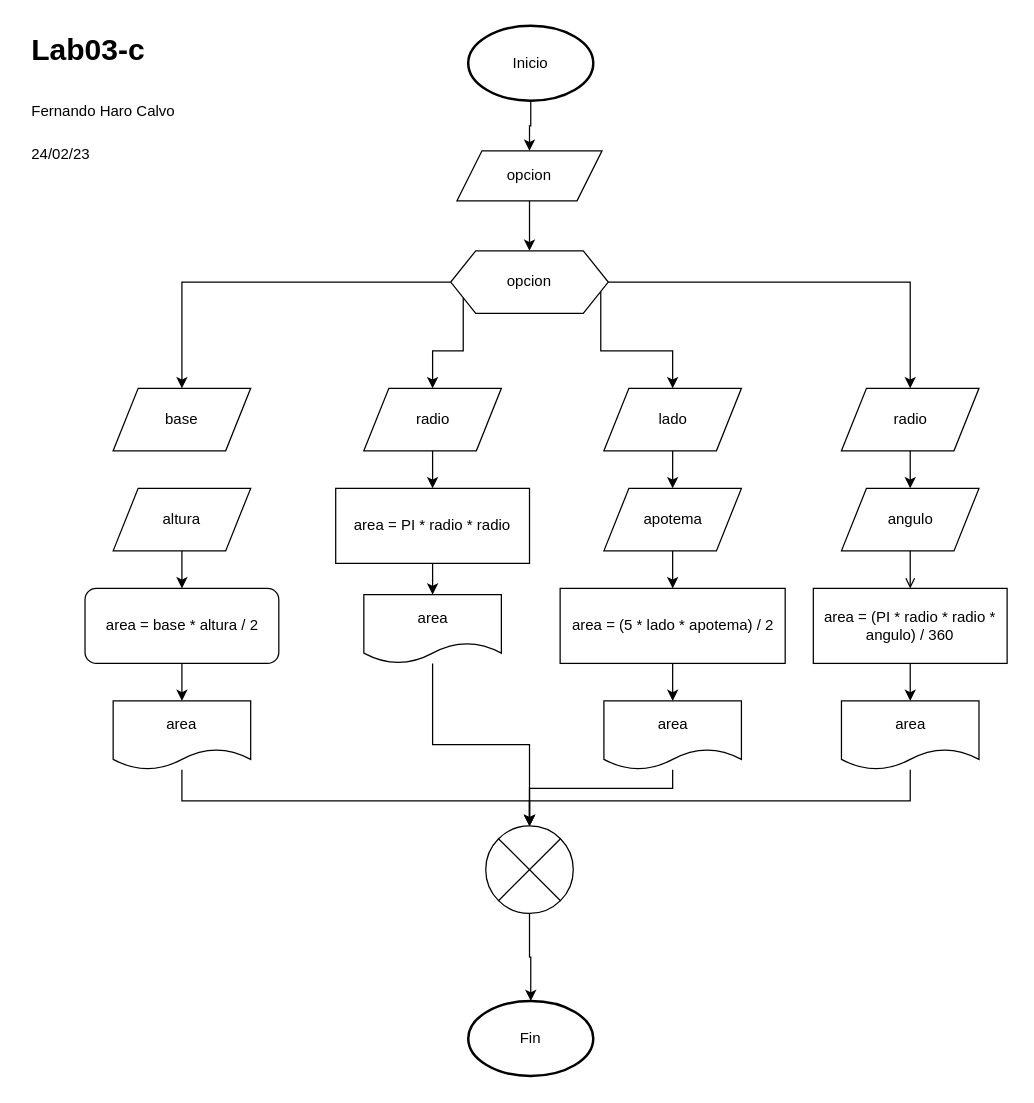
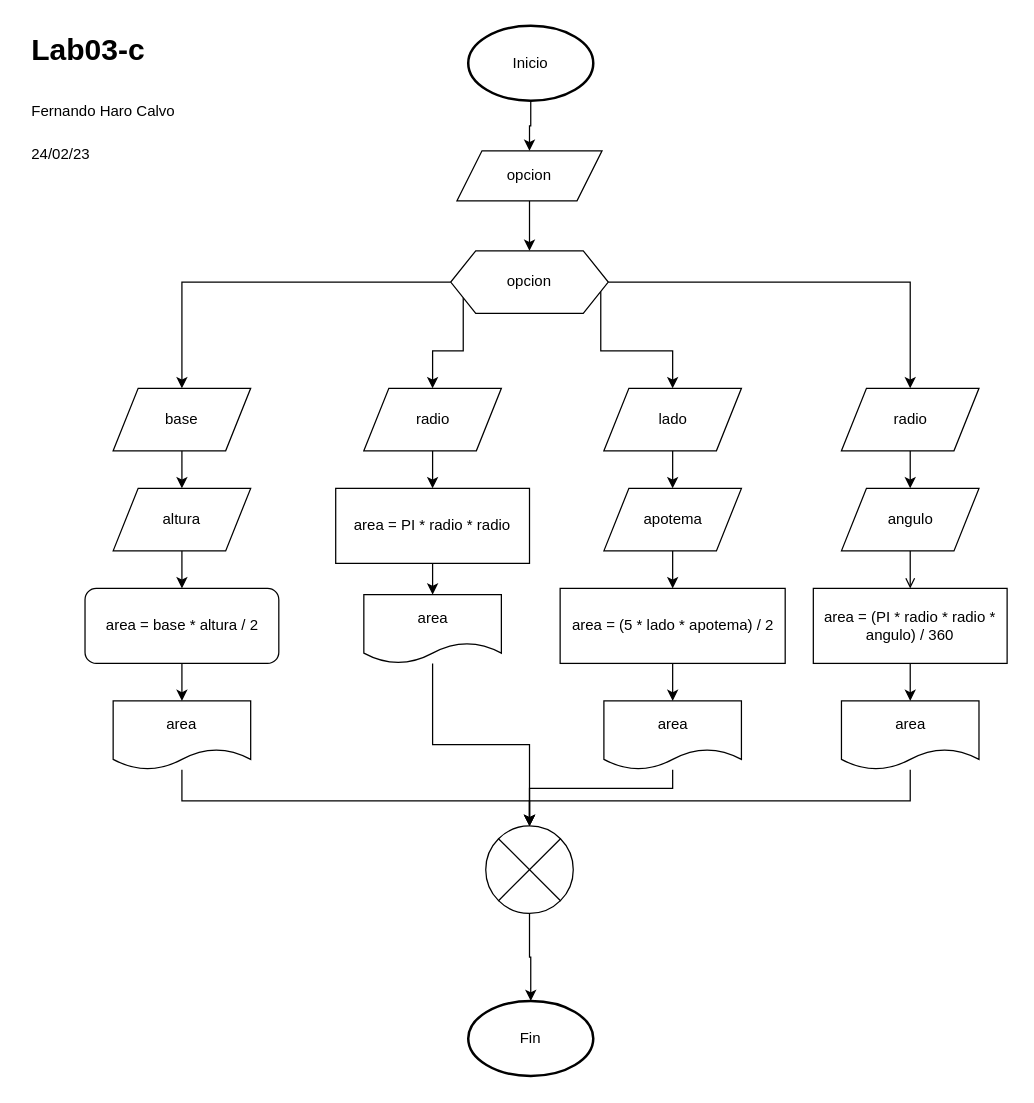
  <mxCell id="0" />
  <mxCell id="1" parent="0" />
  <mxCell id="2" style="edgeStyle=orthogonalEdgeStyle;rounded=0;orthogonalLoop=1;jettySize=auto;html=1;entryX=0.5;entryY=0;entryDx=0;entryDy=0;" edge="1" parent="1" source="3" target="8"><mxGeometry relative="1" as="geometry" /></mxCell>
  <mxCell id="3" value="opcion" style="shape=parallelogram;perimeter=parallelogramPerimeter;whiteSpace=wrap;html=1;fixedSize=1;" vertex="1" parent="1"><mxGeometry x="365" y="120" width="116" height="40" as="geometry" /></mxCell>
  <mxCell id="4" style="edgeStyle=orthogonalEdgeStyle;rounded=0;orthogonalLoop=1;jettySize=auto;html=1;entryX=0.5;entryY=0;entryDx=0;entryDy=0;" edge="1" parent="1" source="8" target="10"><mxGeometry relative="1" as="geometry" /></mxCell>
  <mxCell id="5" style="edgeStyle=orthogonalEdgeStyle;rounded=0;orthogonalLoop=1;jettySize=auto;html=1;entryX=0.5;entryY=0;entryDx=0;entryDy=0;" edge="1" parent="1" source="8" target="18"><mxGeometry relative="1" as="geometry"><Array as="points"><mxPoint x="370" y="280" /><mxPoint x="346" y="280" /></Array></mxGeometry></mxCell>
  <mxCell id="6" style="edgeStyle=orthogonalEdgeStyle;rounded=0;orthogonalLoop=1;jettySize=auto;html=1;entryX=0.5;entryY=0;entryDx=0;entryDy=0;" edge="1" parent="1" source="8" target="24"><mxGeometry relative="1" as="geometry"><Array as="points"><mxPoint x="480" y="280" /><mxPoint x="538" y="280" /></Array></mxGeometry></mxCell>
  <mxCell id="7" style="edgeStyle=orthogonalEdgeStyle;rounded=0;orthogonalLoop=1;jettySize=auto;html=1;entryX=0.5;entryY=0;entryDx=0;entryDy=0;" edge="1" parent="1" source="8" target="32"><mxGeometry relative="1" as="geometry" /></mxCell>
  <mxCell id="8" value="opcion" style="shape=hexagon;perimeter=hexagonPerimeter2;whiteSpace=wrap;html=1;fixedSize=1;" vertex="1" parent="1"><mxGeometry x="360" y="200" width="126" height="50" as="geometry" /></mxCell>
+ <mxCell id="9" style="edgeStyle=orthogonalEdgeStyle;rounded=0;orthogonalLoop=1;jettySize=auto;html=1;entryX=0.5;entryY=0;entryDx=0;entryDy=0;" edge="1" parent="1" source="10" target="12"><mxGeometry relative="1" as="geometry" /></mxCell>
  <mxCell id="10" value="base" style="shape=parallelogram;perimeter=parallelogramPerimeter;whiteSpace=wrap;html=1;fixedSize=1;" vertex="1" parent="1"><mxGeometry x="90" y="310" width="110" height="50" as="geometry" /></mxCell>
  <mxCell id="11" style="edgeStyle=orthogonalEdgeStyle;rounded=0;orthogonalLoop=1;jettySize=auto;html=1;" edge="1" parent="1" source="12" target="14"><mxGeometry relative="1" as="geometry" /></mxCell>
  <mxCell id="12" value="altura" style="shape=parallelogram;perimeter=parallelogramPerimeter;whiteSpace=wrap;html=1;fixedSize=1;" vertex="1" parent="1"><mxGeometry x="90" y="390" width="110" height="50" as="geometry" /></mxCell>
  <mxCell id="13" style="edgeStyle=orthogonalEdgeStyle;rounded=0;orthogonalLoop=1;jettySize=auto;html=1;entryX=0.5;entryY=0;entryDx=0;entryDy=0;" edge="1" parent="1" source="14" target="16"><mxGeometry relative="1" as="geometry" /></mxCell>
  <mxCell id="14" value="area = base * altura / 2" style="whiteSpace=wrap;html=1;rounded=1;" vertex="1" parent="1"><mxGeometry x="67.5" y="470" width="155" height="60" as="geometry" /></mxCell>
  <mxCell id="15" style="edgeStyle=orthogonalEdgeStyle;rounded=0;orthogonalLoop=1;jettySize=auto;html=1;entryX=0.5;entryY=0;entryDx=0;entryDy=0;entryPerimeter=0;" edge="1" parent="1" source="16" target="40"><mxGeometry relative="1" as="geometry"><Array as="points"><mxPoint x="145" y="640" /><mxPoint x="423" y="640" /></Array></mxGeometry></mxCell>
  <mxCell id="16" value="area" style="shape=document;whiteSpace=wrap;html=1;boundedLbl=1;" vertex="1" parent="1"><mxGeometry x="90" y="560" width="110" height="55" as="geometry" /></mxCell>
  <mxCell id="17" style="edgeStyle=orthogonalEdgeStyle;rounded=0;orthogonalLoop=1;jettySize=auto;html=1;entryX=0.5;entryY=0;entryDx=0;entryDy=0;" edge="1" parent="1" source="18" target="20"><mxGeometry relative="1" as="geometry" /></mxCell>
  <mxCell id="18" value="radio" style="shape=parallelogram;perimeter=parallelogramPerimeter;whiteSpace=wrap;html=1;fixedSize=1;" vertex="1" parent="1"><mxGeometry x="290.5" y="310" width="110" height="50" as="geometry" /></mxCell>
  <mxCell id="19" style="edgeStyle=orthogonalEdgeStyle;rounded=0;orthogonalLoop=1;jettySize=auto;html=1;entryX=0.5;entryY=0;entryDx=0;entryDy=0;" edge="1" parent="1" source="20" target="22"><mxGeometry relative="1" as="geometry" /></mxCell>
  <mxCell id="20" value="area = PI * radio * radio" style="rounded=0;whiteSpace=wrap;html=1;" vertex="1" parent="1"><mxGeometry x="268" y="390" width="155" height="60" as="geometry" /></mxCell>
  <mxCell id="21" style="edgeStyle=orthogonalEdgeStyle;rounded=0;orthogonalLoop=1;jettySize=auto;html=1;entryX=0.5;entryY=0;entryDx=0;entryDy=0;entryPerimeter=0;" edge="1" parent="1" source="22" target="40"><mxGeometry relative="1" as="geometry" /></mxCell>
  <mxCell id="22" value="area" style="shape=document;whiteSpace=wrap;html=1;boundedLbl=1;" vertex="1" parent="1"><mxGeometry x="290.5" y="475" width="110" height="55" as="geometry" /></mxCell>
  <mxCell id="23" style="edgeStyle=orthogonalEdgeStyle;rounded=0;orthogonalLoop=1;jettySize=auto;html=1;" edge="1" parent="1" source="24" target="26"><mxGeometry relative="1" as="geometry" /></mxCell>
  <mxCell id="24" value="lado" style="shape=parallelogram;perimeter=parallelogramPerimeter;whiteSpace=wrap;html=1;fixedSize=1;" vertex="1" parent="1"><mxGeometry x="482.5" y="310" width="110" height="50" as="geometry" /></mxCell>
  <mxCell id="25" style="edgeStyle=orthogonalEdgeStyle;rounded=0;orthogonalLoop=1;jettySize=auto;html=1;entryX=0.5;entryY=0;entryDx=0;entryDy=0;" edge="1" parent="1" source="26" target="28"><mxGeometry relative="1" as="geometry" /></mxCell>
  <mxCell id="26" value="apotema" style="shape=parallelogram;perimeter=parallelogramPerimeter;whiteSpace=wrap;html=1;fixedSize=1;" vertex="1" parent="1"><mxGeometry x="482.5" y="390" width="110" height="50" as="geometry" /></mxCell>
  <mxCell id="27" style="edgeStyle=orthogonalEdgeStyle;rounded=0;orthogonalLoop=1;jettySize=auto;html=1;entryX=0.5;entryY=0;entryDx=0;entryDy=0;" edge="1" parent="1" source="28" target="30"><mxGeometry relative="1" as="geometry" /></mxCell>
  <mxCell id="28" value="area = (5 * lado * apotema) / 2" style="rounded=0;whiteSpace=wrap;html=1;" vertex="1" parent="1"><mxGeometry x="447.5" y="470" width="180" height="60" as="geometry" /></mxCell>
  <mxCell id="29" style="edgeStyle=orthogonalEdgeStyle;rounded=0;orthogonalLoop=1;jettySize=auto;html=1;entryX=0.5;entryY=0;entryDx=0;entryDy=0;entryPerimeter=0;" edge="1" parent="1" source="30" target="40"><mxGeometry relative="1" as="geometry"><Array as="points"><mxPoint x="538" y="630" /><mxPoint x="423" y="630" /></Array></mxGeometry></mxCell>
  <mxCell id="30" value="area" style="shape=document;whiteSpace=wrap;html=1;boundedLbl=1;" vertex="1" parent="1"><mxGeometry x="482.5" y="560" width="110" height="55" as="geometry" /></mxCell>
  <mxCell id="31" style="edgeStyle=orthogonalEdgeStyle;rounded=0;orthogonalLoop=1;jettySize=auto;html=1;entryX=0.5;entryY=0;entryDx=0;entryDy=0;" edge="1" parent="1" source="32" target="34"><mxGeometry relative="1" as="geometry" /></mxCell>
  <mxCell id="32" value="radio" style="shape=parallelogram;perimeter=parallelogramPerimeter;whiteSpace=wrap;html=1;fixedSize=1;" vertex="1" parent="1"><mxGeometry x="672.5" y="310" width="110" height="50" as="geometry" /></mxCell>
  <mxCell id="33" style="edgeStyle=orthogonalEdgeStyle;rounded=0;orthogonalLoop=1;jettySize=auto;html=1;entryX=0.5;entryY=0;entryDx=0;entryDy=0;endArrow=open;" edge="1" parent="1" source="34" target="36"><mxGeometry relative="1" as="geometry" /></mxCell>
  <mxCell id="34" value="angulo" style="shape=parallelogram;perimeter=parallelogramPerimeter;whiteSpace=wrap;html=1;fixedSize=1;" vertex="1" parent="1"><mxGeometry x="672.5" y="390" width="110" height="50" as="geometry" /></mxCell>
  <mxCell id="35" style="edgeStyle=orthogonalEdgeStyle;rounded=0;orthogonalLoop=1;jettySize=auto;html=1;entryX=0.5;entryY=0;entryDx=0;entryDy=0;" edge="1" parent="1" source="36" target="38"><mxGeometry relative="1" as="geometry" /></mxCell>
  <mxCell id="36" value="area = (PI * radio * radio * angulo) / 360" style="rounded=0;whiteSpace=wrap;html=1;" vertex="1" parent="1"><mxGeometry x="650" y="470" width="155" height="60" as="geometry" /></mxCell>
  <mxCell id="37" style="edgeStyle=orthogonalEdgeStyle;rounded=0;orthogonalLoop=1;jettySize=auto;html=1;entryX=0.5;entryY=0;entryDx=0;entryDy=0;entryPerimeter=0;" edge="1" parent="1" source="38" target="40"><mxGeometry relative="1" as="geometry"><Array as="points"><mxPoint x="728" y="640" /><mxPoint x="423" y="640" /></Array></mxGeometry></mxCell>
  <mxCell id="38" value="area" style="shape=document;whiteSpace=wrap;html=1;boundedLbl=1;" vertex="1" parent="1"><mxGeometry x="672.5" y="560" width="110" height="55" as="geometry" /></mxCell>
  <mxCell id="39" style="edgeStyle=orthogonalEdgeStyle;rounded=0;orthogonalLoop=1;jettySize=auto;html=1;" edge="1" parent="1" source="40" target="41"><mxGeometry relative="1" as="geometry" /></mxCell>
  <mxCell id="40" value="" style="verticalLabelPosition=bottom;verticalAlign=top;html=1;shape=mxgraph.flowchart.or;" vertex="1" parent="1"><mxGeometry x="388" y="660" width="70" height="70" as="geometry" /></mxCell>
  <mxCell id="41" value="Fin" style="strokeWidth=2;html=1;shape=mxgraph.flowchart.start_1;whiteSpace=wrap;" vertex="1" parent="1"><mxGeometry x="374" y="800" width="100" height="60" as="geometry" /></mxCell>
  <mxCell id="42" style="edgeStyle=orthogonalEdgeStyle;rounded=0;orthogonalLoop=1;jettySize=auto;html=1;entryX=0.5;entryY=0;entryDx=0;entryDy=0;" edge="1" parent="1" source="43" target="3"><mxGeometry relative="1" as="geometry" /></mxCell>
  <mxCell id="43" value="Inicio" style="strokeWidth=2;html=1;shape=mxgraph.flowchart.start_1;whiteSpace=wrap;" vertex="1" parent="1"><mxGeometry x="374" y="20" width="100" height="60" as="geometry" /></mxCell>
  <mxCell id="44" value="&lt;h1&gt;&lt;span style=&quot;background-color: initial;&quot;&gt;Lab03-c&lt;/span&gt;&lt;/h1&gt;&lt;h1&gt;&lt;span style=&quot;font-size: 12px; font-weight: 400;&quot;&gt;Fernando Haro Calvo&lt;/span&gt;&lt;/h1&gt;&lt;div&gt;&lt;span style=&quot;font-size: 12px; font-weight: 400;&quot;&gt;24/02/23&lt;/span&gt;&lt;/div&gt;" style="text;html=1;strokeColor=none;fillColor=none;spacing=5;spacingTop=-20;whiteSpace=wrap;overflow=hidden;rounded=0;" vertex="1" parent="1"><mxGeometry x="20" y="20" width="190" height="120" as="geometry" /></mxCell>
